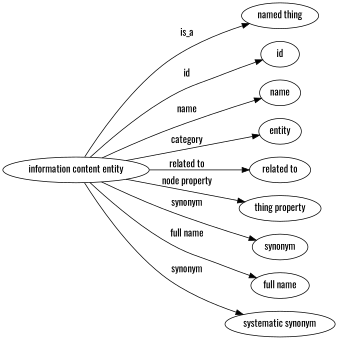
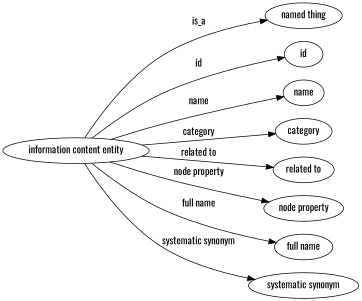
  digraph {
    fontname=Oswald
    rankdir=LR
    node [fontname=Oswald color=black]
    edge [fontname=Oswald color=black style=solid]
    n1 [height=0.5 label="information content entity" width=2.8458 color=""]
    "named thing" [height=0.5 width=1.5019 color=""]
    id [height=0.5 width=0.75]
    name [height=0.5 width=0.75]
-   category [height=0.5 width=0.75 label=entity]
+   category [height=0.5 width=0.75]
    "related to" [height=0.5 width=0.75]
-   "node property" [height=0.5 width=0.75 label="thing property"]
-   synonym [height=0.5 width=0.75]
+   "node property" [height=0.5 width=0.75]
    "full name" [height=0.5 width=0.75]
    "systematic synonym" [height=0.5 width=0.75]
    n1 -> "named thing" [label=is_a color="" style=""]
    n1 -> id [label=id]
    n1 -> name [label=name]
    n1 -> category [label=category]
    n1 -> "related to" [label="related to"]
    n1 -> "node property" [label="node property"]
-   n1 -> synonym [label=synonym]
    n1 -> "full name" [label="full name"]
-   n1 -> "systematic synonym" [label=synonym]
+   n1 -> "systematic synonym" [label="systematic synonym"]
  }
